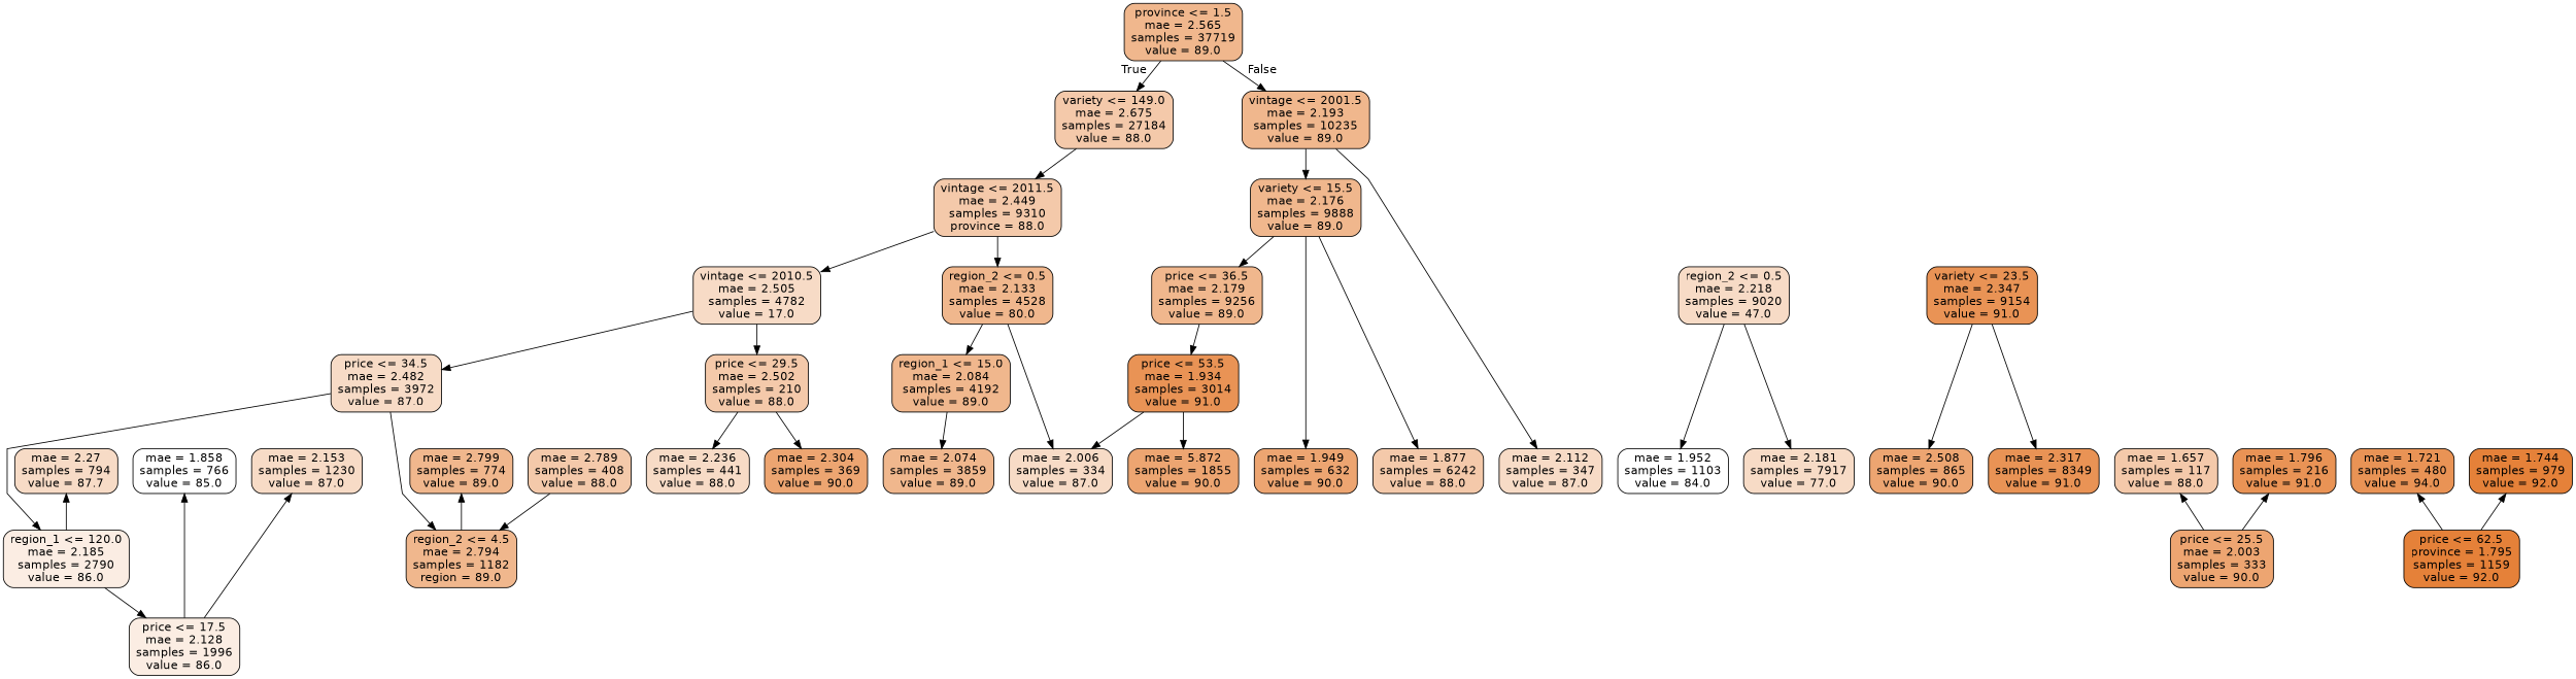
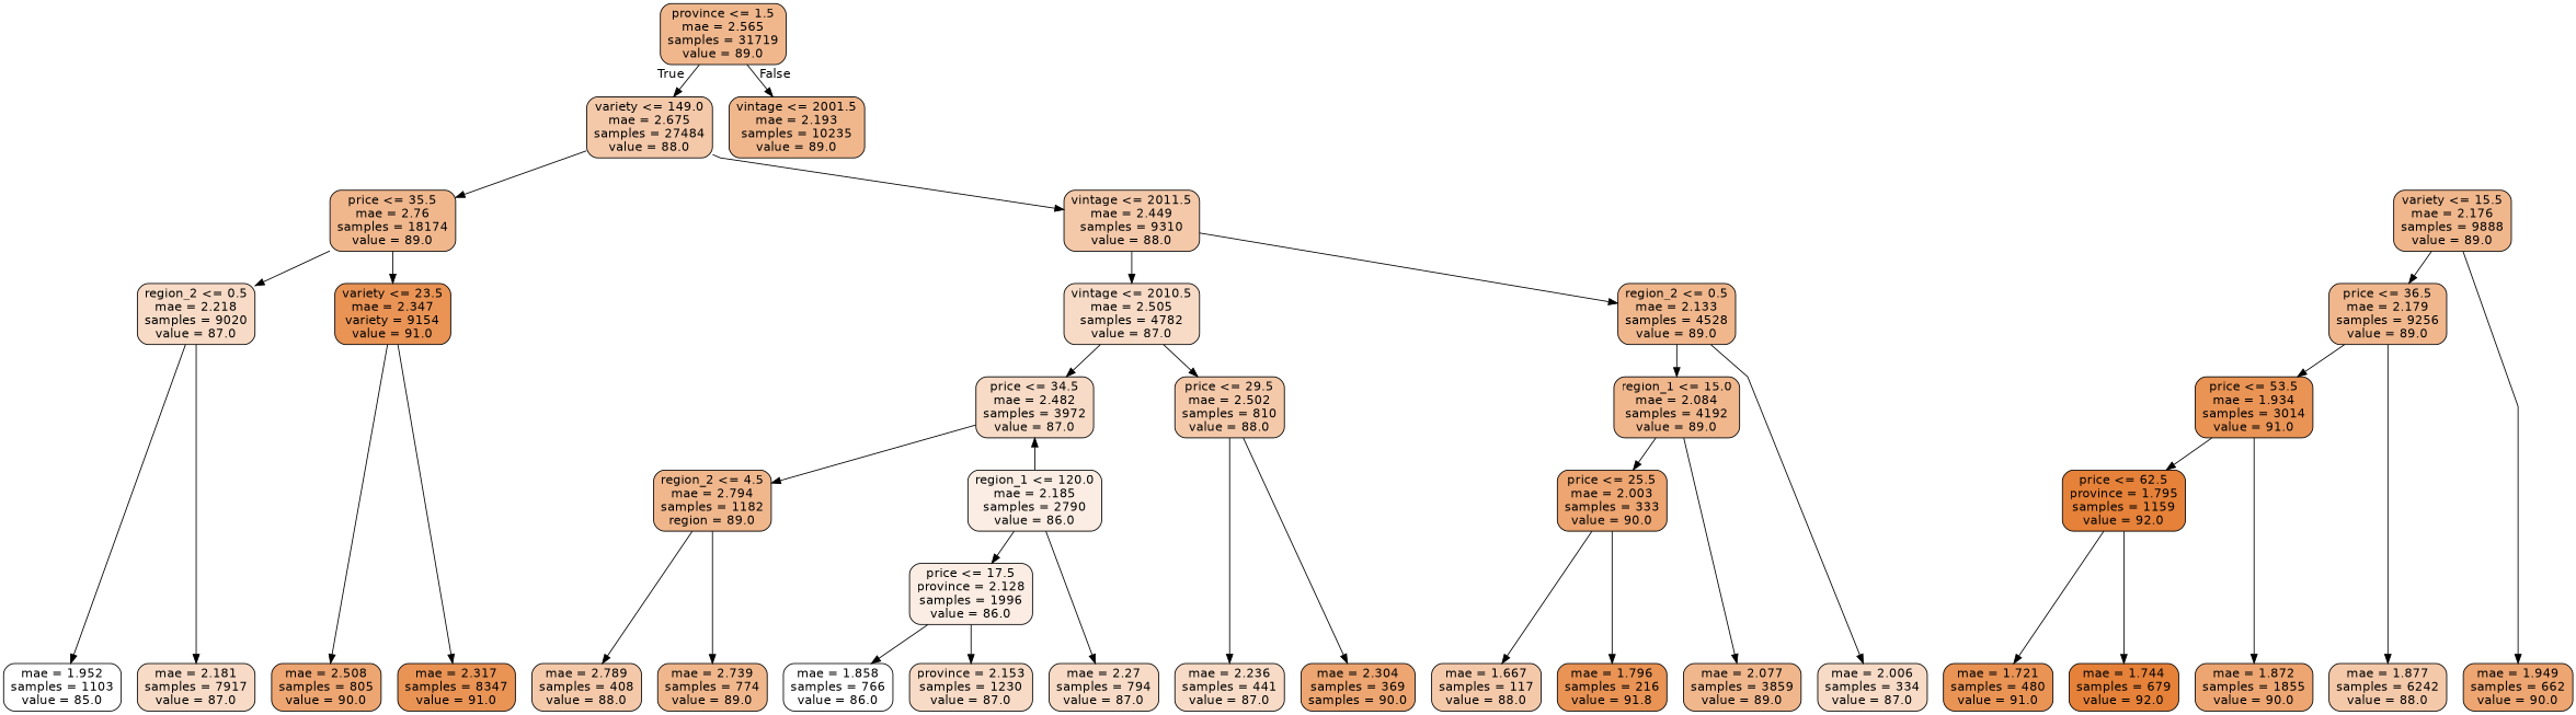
  digraph {
    ranksep=equally
    splines=polyline
    node [color=black fillcolor="#e5813992" fontname=helvetica shape=box style="filled, rounded"]
    edge [fontname=helvetica]
-   n1 [label="province <= 1.5\nmae = 2.565\nsamples = 37719\nvalue = 89.0"]
-   n2 [fillcolor="#e581396d" label="variety <= 149.0\nmae = 2.675\nsamples = 27184\nvalue = 88.0"]
+   n1 [label="province <= 1.5\nmae = 2.565\nsamples = 31719\nvalue = 89.0"]
+   n2 [fillcolor="#e581396d" label="variety <= 149.0\nmae = 2.675\nsamples = 27484\nvalue = 88.0"]
    n3 [label="vintage <= 2001.5\nmae = 2.193\nsamples = 10235\nvalue = 89.0"]
-   n5 [fillcolor="#e581396d" label="vintage <= 2011.5\nmae = 2.449\nsamples = 9310\nprovince = 88.0"]
+   n4 [label="price <= 35.5\nmae = 2.76\nsamples = 18174\nvalue = 89.0"]
+   n5 [fillcolor="#e581396d" label="vintage <= 2011.5\nmae = 2.449\nsamples = 9310\nvalue = 88.0"]
    n6 [label="variety <= 15.5\nmae = 2.176\nsamples = 9888\nvalue = 89.0"]
-   n7 [fillcolor="#e5813949" label="region_2 <= 0.5\nmae = 2.218\nsamples = 9020\nvalue = 47.0"]
-   n8 [fillcolor="#e58139db" label="variety <= 23.5\nmae = 2.347\nsamples = 9154\nvalue = 91.0"]
-   n9 [fillcolor="#e5813949" label="vintage <= 2010.5\nmae = 2.505\nsamples = 4782\nvalue = 17.0"]
-   n10 [label="region_2 <= 0.5\nmae = 2.133\nsamples = 4528\nvalue = 80.0"]
+   n7 [fillcolor="#e5813949" label="region_2 <= 0.5\nmae = 2.218\nsamples = 9020\nvalue = 87.0"]
+   n8 [fillcolor="#e58139db" label="variety <= 23.5\nmae = 2.347\nvariety = 9154\nvalue = 91.0"]
+   n9 [fillcolor="#e5813949" label="vintage <= 2010.5\nmae = 2.505\nsamples = 4782\nvalue = 87.0"]
+   n10 [label="region_2 <= 0.5\nmae = 2.133\nsamples = 4528\nvalue = 89.0"]
    n11 [label="price <= 36.5\nmae = 2.179\nsamples = 9256\nvalue = 89.0"]
    n12 [fillcolor="#e5813949" label="price <= 34.5\nmae = 2.482\nsamples = 3972\nvalue = 87.0"]
-   n13 [fillcolor="#e581396d" label="price <= 29.5\nmae = 2.502\nsamples = 210\nvalue = 88.0"]
+   n13 [fillcolor="#e581396d" label="price <= 29.5\nmae = 2.502\nsamples = 810\nvalue = 88.0"]
    n14 [label="region_1 <= 15.0\nmae = 2.084\nsamples = 4192\nvalue = 89.0"]
    n15 [fillcolor="#e58139db" label="price <= 53.5\nmae = 1.934\nsamples = 3014\nvalue = 91.0"]
    n16 [fillcolor="#e5813924" label="region_1 <= 120.0\nmae = 2.185\nsamples = 2790\nvalue = 86.0"]
    n17 [label="region_2 <= 4.5\nmae = 2.794\nsamples = 1182\nregion = 89.0"]
    n18 [fillcolor="#e58139b6" label="price <= 25.5\nmae = 2.003\nsamples = 333\nvalue = 90.0"]
    n19 [fillcolor="#e58139ff" label="price <= 62.5\nprovince = 1.795\nsamples = 1159\nvalue = 92.0"]
-   n20 [fillcolor="#e5813924" label="price <= 17.5\nmae = 2.128\nsamples = 1996\nvalue = 86.0"]
-   n21 [fillcolor="#e5813900" label="mae = 1.952\nsamples = 1103\nvalue = 84.0"]
-   n22 [fillcolor="#e5813949" label="mae = 2.181\nsamples = 7917\nvalue = 77.0"]
-   n23 [fillcolor="#e58139b6" label="mae = 2.508\nsamples = 865\nvalue = 90.0"]
-   n24 [fillcolor="#e58139db" label="mae = 2.317\nsamples = 8349\nvalue = 91.0"]
-   n25 [fillcolor="#e5813900" label="mae = 1.858\nsamples = 766\nvalue = 85.0"]
-   n26 [fillcolor="#e5813949" label="mae = 2.153\nsamples = 1230\nvalue = 87.0"]
-   n27 [fillcolor="#e5813949" label="mae = 2.27\nsamples = 794\nvalue = 87.7"]
+   n20 [fillcolor="#e5813924" label="price <= 17.5\nprovince = 2.128\nsamples = 1996\nvalue = 86.0"]
+   n21 [fillcolor="#e5813900" label="mae = 1.952\nsamples = 1103\nvalue = 85.0"]
+   n22 [fillcolor="#e5813949" label="mae = 2.181\nsamples = 7917\nvalue = 87.0"]
+   n23 [fillcolor="#e58139b6" label="mae = 2.508\nsamples = 805\nvalue = 90.0"]
+   n24 [fillcolor="#e58139db" label="mae = 2.317\nsamples = 8347\nvalue = 91.0"]
+   n25 [fillcolor="#e5813900" label="mae = 1.858\nsamples = 766\nvalue = 86.0"]
+   n26 [fillcolor="#e5813949" label="province = 2.153\nsamples = 1230\nvalue = 87.0"]
+   n27 [fillcolor="#e5813949" label="mae = 2.27\nsamples = 794\nvalue = 87.0"]
    n28 [fillcolor="#e581396d" label="mae = 2.789\nsamples = 408\nvalue = 88.0"]
-   n29 [label="mae = 2.799\nsamples = 774\nvalue = 89.0"]
-   n30 [fillcolor="#e5813949" label="mae = 2.236\nsamples = 441\nvalue = 88.0"]
-   n31 [fillcolor="#e58139b6" label="mae = 2.304\nsamples = 369\nvalue = 90.0"]
+   n29 [label="mae = 2.739\nsamples = 774\nvalue = 89.0"]
+   n30 [fillcolor="#e5813949" label="mae = 2.236\nsamples = 441\nvalue = 87.0"]
+   n31 [fillcolor="#e58139b6" label="mae = 2.304\nsamples = 369\nsamples = 90.0"]
    n32 [fillcolor="#e5813949" label="mae = 2.006\nsamples = 334\nvalue = 87.0"]
-   n33 [fillcolor="#e581396d" label="mae = 1.657\nsamples = 117\nvalue = 88.0"]
-   n34 [fillcolor="#e58139db" label="mae = 1.796\nsamples = 216\nvalue = 91.0"]
-   n35 [label="mae = 2.074\nsamples = 3859\nvalue = 89.0"]
-   n36 [fillcolor="#e5813949" label="mae = 2.112\nsamples = 347\nvalue = 87.0"]
-   n37 [fillcolor="#e58139b6" label="mae = 1.949\nsamples = 632\nvalue = 90.0"]
+   n33 [fillcolor="#e581396d" label="mae = 1.667\nsamples = 117\nvalue = 88.0"]
+   n34 [fillcolor="#e58139db" label="mae = 1.796\nsamples = 216\nvalue = 91.8"]
+   n35 [label="mae = 2.077\nsamples = 3859\nvalue = 89.0"]
+   n37 [fillcolor="#e58139b6" label="mae = 1.949\nsamples = 662\nvalue = 90.0"]
    n38 [fillcolor="#e581396d" label="mae = 1.877\nsamples = 6242\nvalue = 88.0"]
-   n39 [fillcolor="#e58139b6" label="mae = 5.872\nsamples = 1855\nvalue = 90.0"]
-   n40 [fillcolor="#e58139db" label="mae = 1.721\nsamples = 480\nvalue = 94.0"]
-   n41 [fillcolor="#e58139ff" label="mae = 1.744\nsamples = 979\nvalue = 92.0"]
+   n39 [fillcolor="#e58139b6" label="mae = 1.872\nsamples = 1855\nvalue = 90.0"]
+   n40 [fillcolor="#e58139db" label="mae = 1.721\nsamples = 480\nvalue = 91.0"]
+   n41 [fillcolor="#e58139ff" label="mae = 1.744\nsamples = 679\nvalue = 92.0"]
    subgraph sub_1 {
      rank=same
      n1
    }
    subgraph sub_2 {
      rank=same
      n2
      n3
    }
    subgraph sub_3 {
      rank=same
+     n4
      n5
      n6
    }
    subgraph sub_4 {
      rank=same
      n7
      n8
      n9
      n10
      n11
    }
    subgraph sub_5 {
      rank=same
      n12
      n13
      n14
      n15
    }
    subgraph sub_6 {
      rank=same
      n16
      n17
      n18
      n19
    }
    subgraph sub_7 {
      rank=same
      n20
    }
    subgraph sub_8 {
      rank=same
      n21
      n22
      n23
      n24
      n25
      n26
      n27
      n28
      n29
      n30
      n31
      n32
      n33
      n34
      n35
-     n36
      n37
      n38
      n39
      n40
      n41
    }
    n1 -> n2 [headlabel=True labelangle=45 labeldistance=2.5]
    n1 -> n3 [headlabel=False labelangle=-45 labeldistance=2.5]
+   n2 -> n4
    n2 -> n5
-   n3 -> n6
-   n3 -> n36
+   n4 -> n7
+   n4 -> n8
    n5 -> n9
    n5 -> n10
    n6 -> n11
    n6 -> n37
    n7 -> n21
    n7 -> n22
    n8 -> n23
    n8 -> n24
    n9 -> n12
    n9 -> n13
    n10 -> n14
    n10 -> n32
    n11 -> n15
-   n6 -> n38
-   n12 -> n16
+   n11 -> n38
+   n16 -> n12
    n12 -> n17
    n13 -> n30
    n13 -> n31
+   n14 -> n18
    n14 -> n35
-   n15 -> n32
+   n15 -> n19
    n15 -> n39
    n16 -> n20
    n16 -> n27
-   n28 -> n17
+   n17 -> n28
    n17 -> n29
    n18 -> n33
    n18 -> n34
    n19 -> n40
    n19 -> n41
    n20 -> n25
    n20 -> n26
  }
